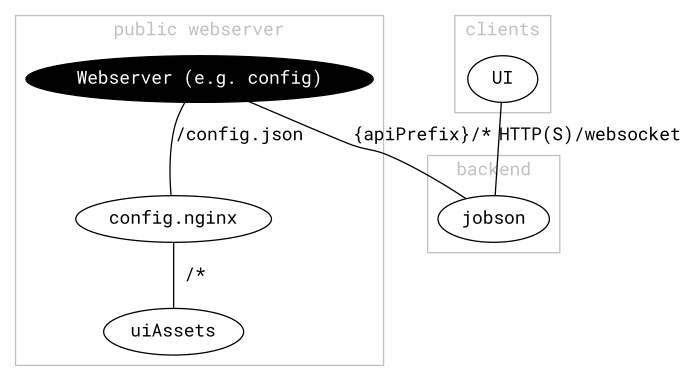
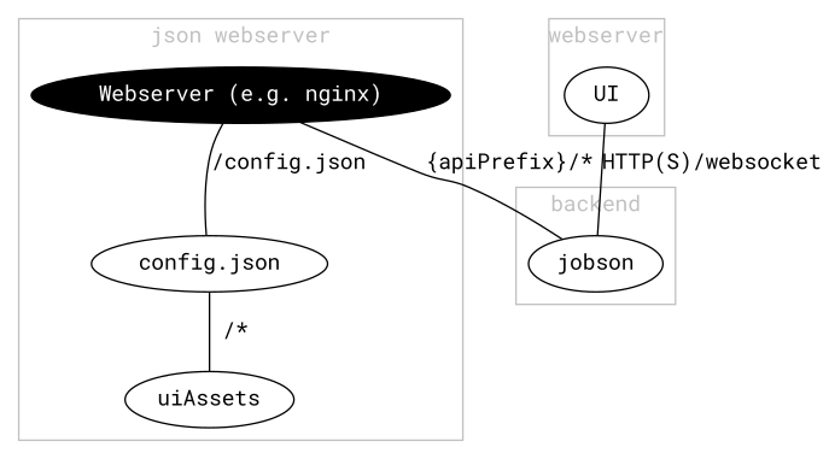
  graph {
    fontname="Roboto Mono"
    node [fontname="Roboto Mono"]
    edge [fontname="Roboto Mono"]
-   n1 [color=black fontcolor=white label="Webserver (e.g. config)" style=filled]
-   n2 [label="config.nginx"]
+   n1 [color=black fontcolor=white label="Webserver (e.g. nginx)" style=filled]
+   n2 [label="config.json"]
    uiAssets
    n4 [label=UI]
    jobson
    subgraph cluster_1 {
      color=grey
      fontcolor=grey
-     label="public webserver"
+     label="json webserver"
      n1
      n2
      uiAssets
    }
    subgraph cluster_2 {
      color=grey
      fontcolor=grey
-     label=clients
+     label=webserver
      n4
    }
    subgraph cluster_3 {
      color=grey
      fontcolor=grey
      label=backend
      jobson
    }
    n1 -- n2 [label="/config.json"]
    n1 -- jobson [label="{apiPrefix}/*"]
    n2 -- uiAssets [label=" /*"]
    n4 -- jobson [label="HTTP(S)/websocket"]
  }
